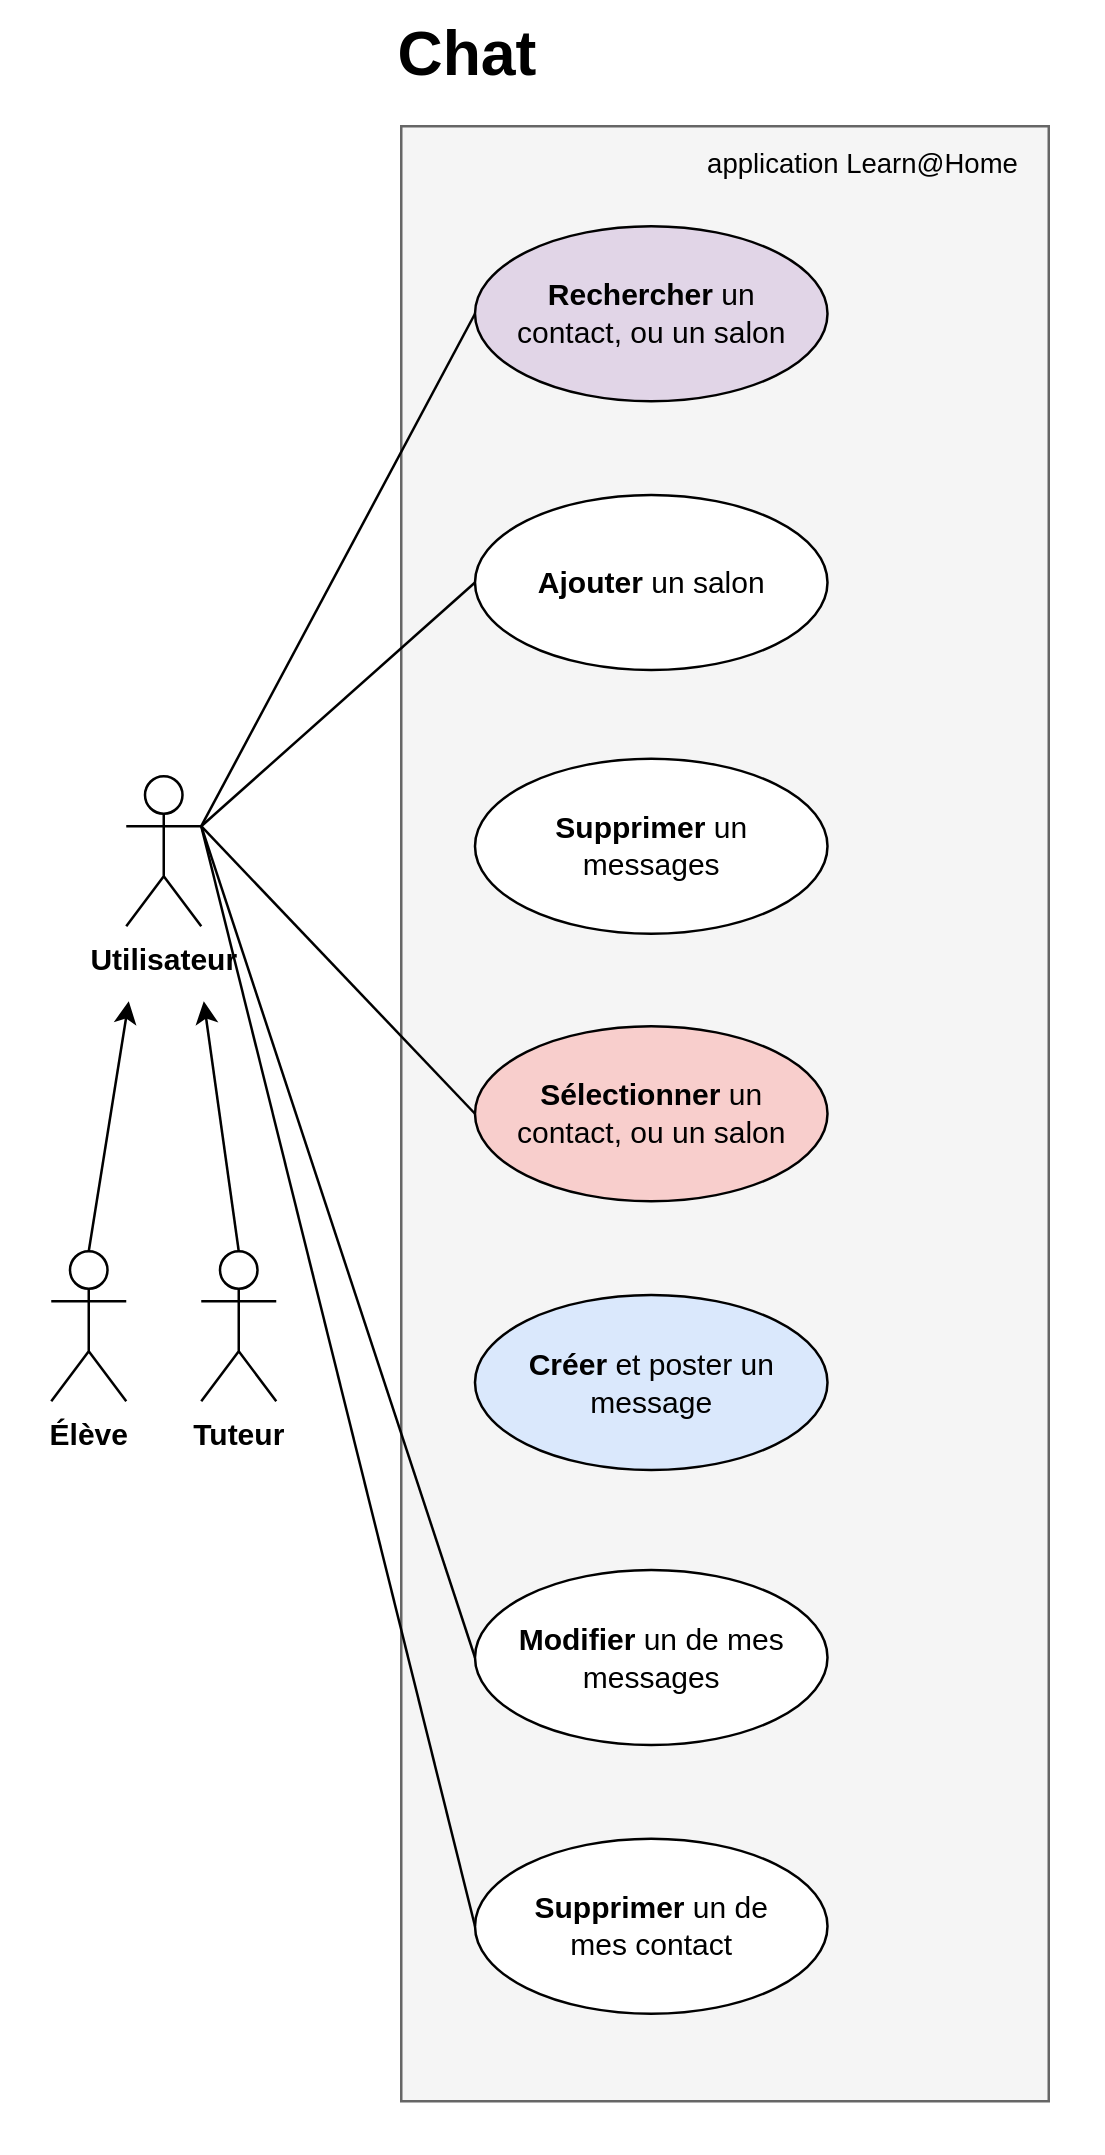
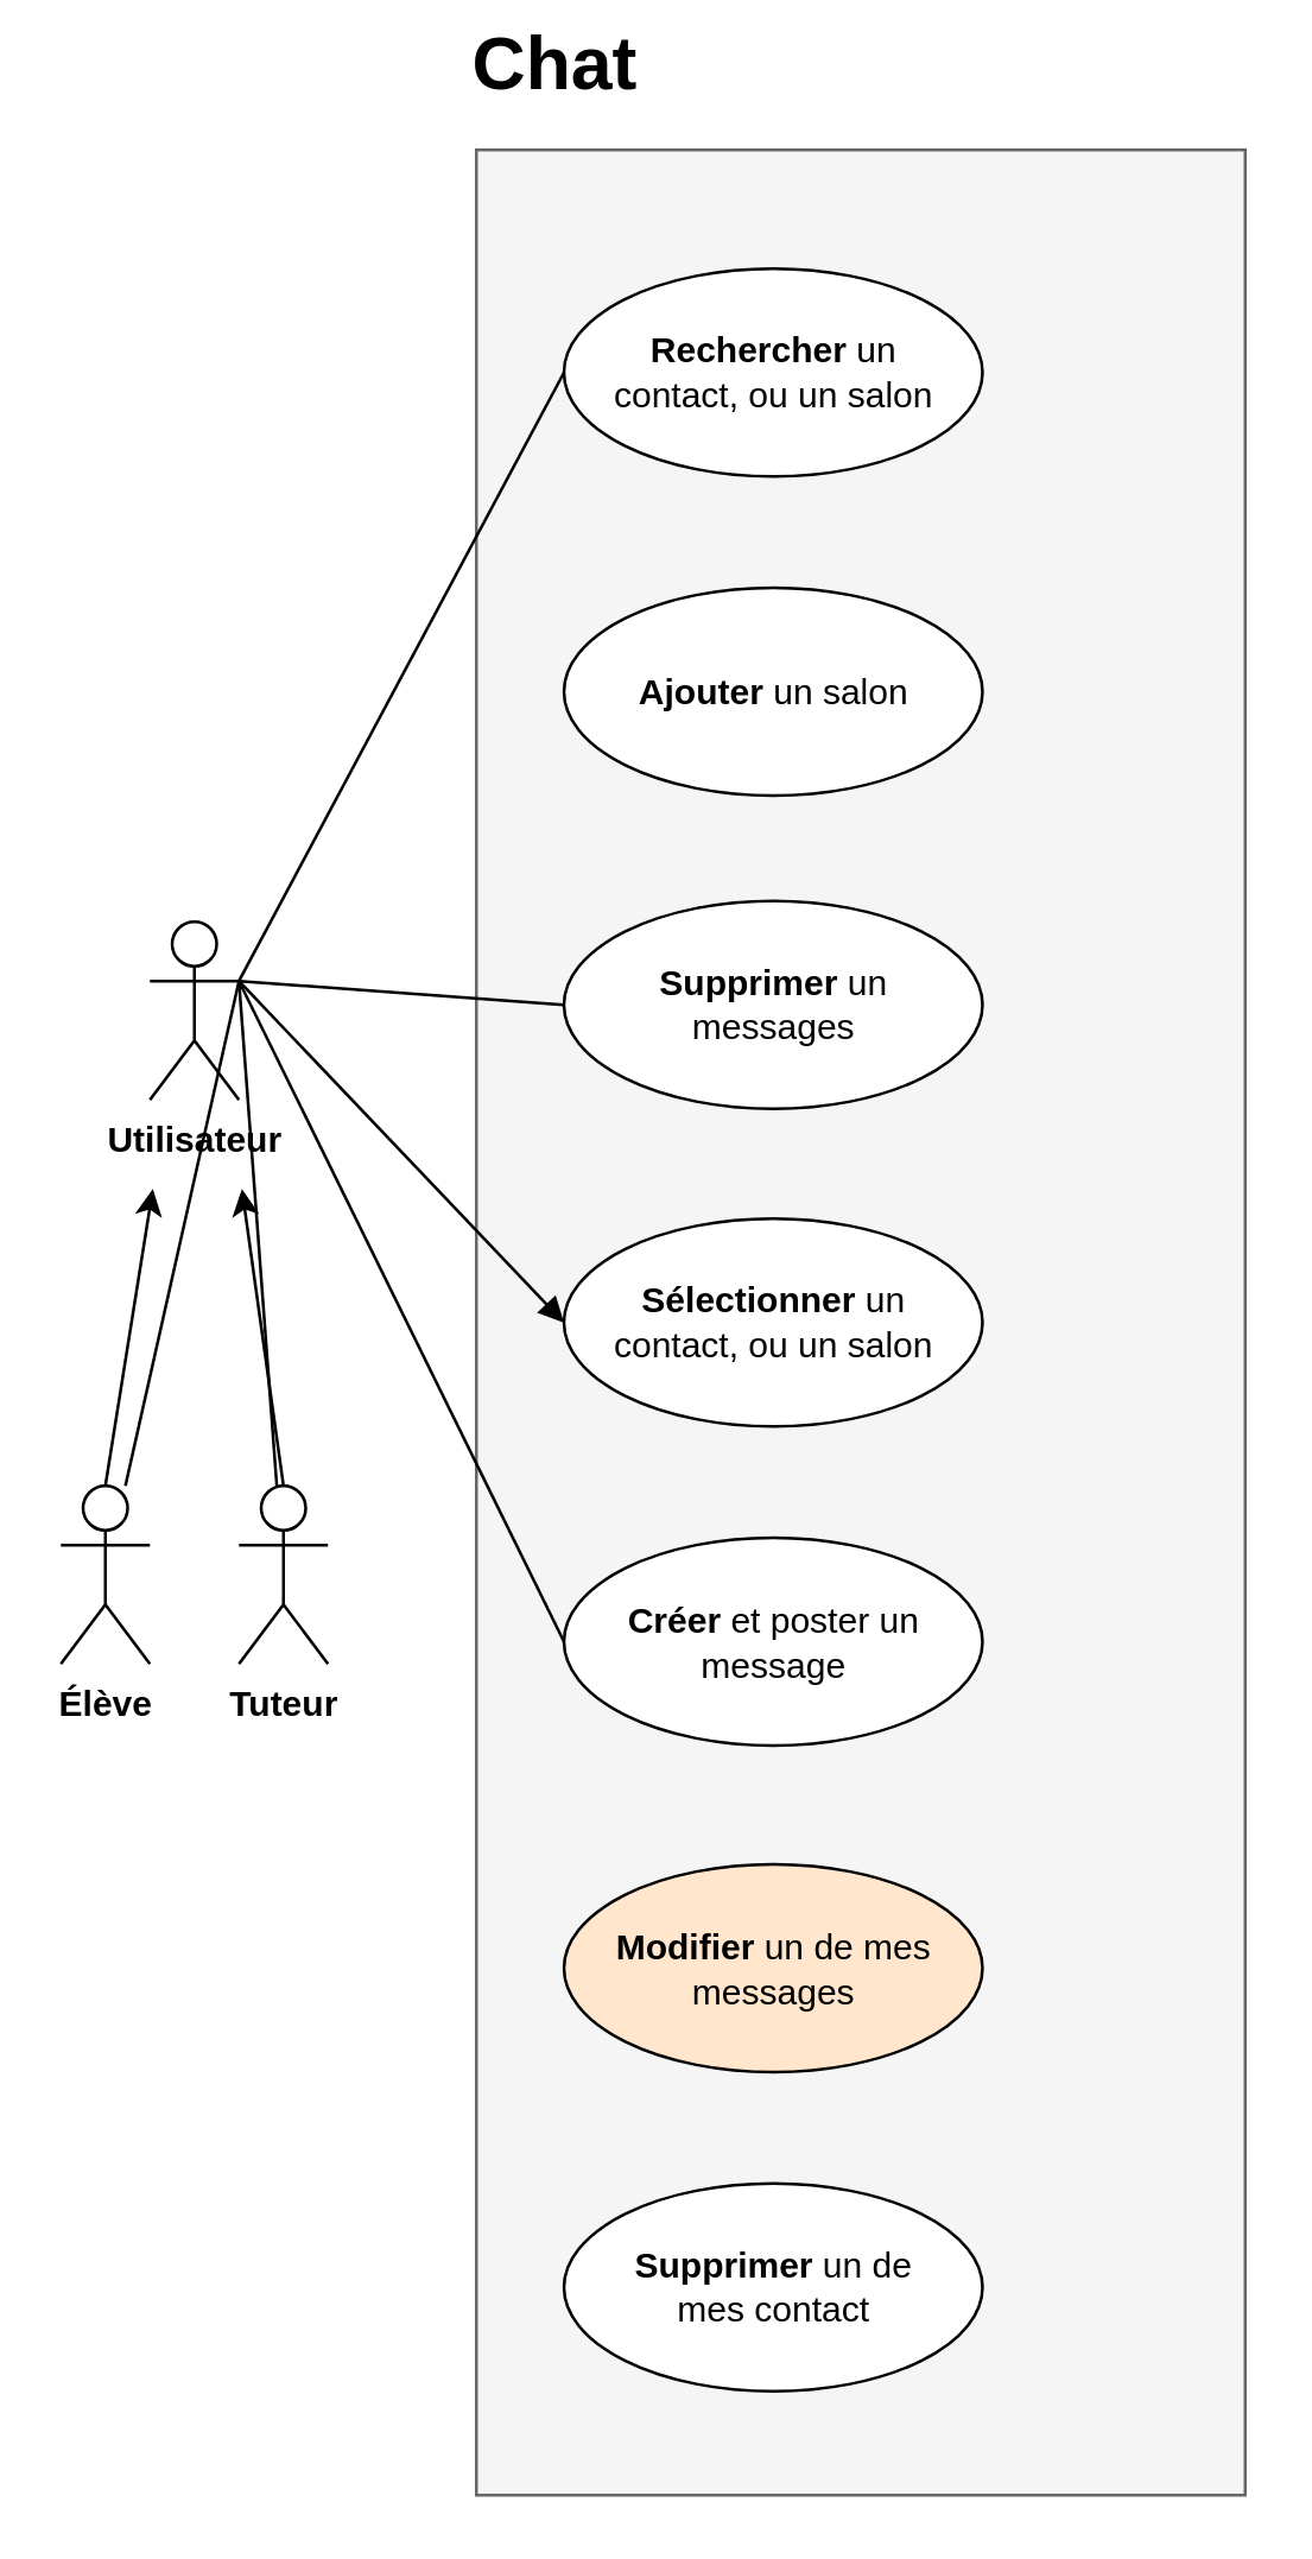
  <mxCell id="0" />
  <mxCell id="1" parent="0" />
  <mxCell id="2" value="&lt;b&gt;Utilisateur&lt;/b&gt;" style="shape=umlActor;verticalLabelPosition=bottom;verticalAlign=top;html=1;" parent="1" vertex="1"><mxGeometry x="50" y="310" width="30" height="60" as="geometry" /></mxCell>
  <mxCell id="3" value="" style="rounded=0;whiteSpace=wrap;html=1;fontSize=12;fillColor=#f5f5f5;strokeColor=#666666;fontColor=#333333;" parent="1" vertex="1"><mxGeometry x="160" y="50" width="259" height="790" as="geometry" /></mxCell>
  <mxCell id="4" value="&lt;b&gt;Supprimer&lt;/b&gt; un de mes contact" style="ellipse;whiteSpace=wrap;html=1;fontSize=12;spacingLeft=10;spacingRight=10;spacing=5;" parent="1" vertex="1"><mxGeometry x="189.5" y="735" width="141" height="70" as="geometry" /></mxCell>
- <mxCell id="5" value="&lt;b&gt;Créer &lt;/b&gt;et poster un message" style="ellipse;whiteSpace=wrap;html=1;fontSize=12;spacingRight=10;spacingLeft=10;spacing=5;fillColor=#dae8fc;" parent="1" vertex="1"><mxGeometry x="189.5" y="517.5" width="141" height="70" as="geometry" /></mxCell>
- <mxCell id="6" value="&lt;b&gt;Sélectionner &lt;/b&gt;un contact, ou un salon" style="ellipse;fontSize=12;verticalAlign=middle;labelPosition=center;verticalLabelPosition=middle;align=center;whiteSpace=wrap;html=1;spacingRight=10;spacingLeft=10;spacing=5;fillColor=#f8cecc;" parent="1" vertex="1"><mxGeometry x="189.5" y="410" width="141" height="70" as="geometry" /></mxCell>
- <mxCell id="7" value="" style="endArrow=none;html=1;fontSize=12;entryX=0;entryY=0.5;entryDx=0;entryDy=0;exitX=1;exitY=0.333;exitDx=0;exitDy=0;exitPerimeter=0;" parent="1" source="2" target="12" edge="1"><mxGeometry width="50" height="50" relative="1" as="geometry"><mxPoint x="80" y="389" as="sourcePoint" /><mxPoint x="180" y="349" as="targetPoint" /></mxGeometry></mxCell>
- <mxCell id="8" value="" style="endArrow=none;html=1;fontSize=12;entryX=0;entryY=0.5;entryDx=0;entryDy=0;exitX=1;exitY=0.333;exitDx=0;exitDy=0;exitPerimeter=0;" parent="1" source="2" target="4" edge="1"><mxGeometry width="50" height="50" relative="1" as="geometry"><mxPoint x="80" y="389" as="sourcePoint" /><mxPoint x="150" y="419" as="targetPoint" /></mxGeometry></mxCell>
- <mxCell id="10" value="" style="endArrow=none;html=1;fontSize=12;entryX=0;entryY=0.5;entryDx=0;entryDy=0;exitX=1;exitY=0.333;exitDx=0;exitDy=0;exitPerimeter=0;" parent="1" source="2" target="6" edge="1"><mxGeometry width="50" height="50" relative="1" as="geometry"><mxPoint x="81" y="589" as="sourcePoint" /><mxPoint x="180" y="539" as="targetPoint" /></mxGeometry></mxCell>
+ <mxCell id="5" value="&lt;b&gt;Créer &lt;/b&gt;et poster un message" style="ellipse;whiteSpace=wrap;html=1;fontSize=12;spacingRight=10;spacingLeft=10;spacing=5;" parent="1" vertex="1"><mxGeometry x="189.5" y="517.5" width="141" height="70" as="geometry" /></mxCell>
+ <mxCell id="6" value="&lt;b&gt;Sélectionner &lt;/b&gt;un contact, ou un salon" style="ellipse;fontSize=12;verticalAlign=middle;labelPosition=center;verticalLabelPosition=middle;align=center;whiteSpace=wrap;html=1;spacingRight=10;spacingLeft=10;spacing=5;" parent="1" vertex="1"><mxGeometry x="189.5" y="410" width="141" height="70" as="geometry" /></mxCell>
+ <mxCell id="8" value="" style="endArrow=none;html=1;fontSize=12;exitX=1;exitY=0.333;exitDx=0;exitDy=0;exitPerimeter=0;" parent="1" source="2" target="20" edge="1"><mxGeometry width="50" height="50" relative="1" as="geometry"><mxPoint x="80" y="389" as="sourcePoint" /><mxPoint x="150" y="419" as="targetPoint" /></mxGeometry></mxCell>
+ <mxCell id="9" value="" style="endArrow=none;html=1;fontSize=12;entryX=0;entryY=0.5;entryDx=0;entryDy=0;exitX=1;exitY=0.333;exitDx=0;exitDy=0;exitPerimeter=0;" parent="1" source="2" target="5" edge="1"><mxGeometry width="50" height="50" relative="1" as="geometry"><mxPoint x="80" y="389" as="sourcePoint" /><mxPoint x="190" y="469" as="targetPoint" /></mxGeometry></mxCell>
+ <mxCell id="10" value="" style="endArrow=block;html=1;fontSize=12;entryX=0;entryY=0.5;entryDx=0;entryDy=0;exitX=1;exitY=0.333;exitDx=0;exitDy=0;exitPerimeter=0;" parent="1" source="2" target="6" edge="1"><mxGeometry width="50" height="50" relative="1" as="geometry"><mxPoint x="81" y="589" as="sourcePoint" /><mxPoint x="180" y="539" as="targetPoint" /></mxGeometry></mxCell>
  <mxCell id="11" value="&lt;font size=&quot;1&quot;&gt;&lt;b style=&quot;font-size: 25px&quot;&gt;Chat&lt;/b&gt;&lt;/font&gt;" style="text;html=1;strokeColor=none;fillColor=none;spacing=5;spacingTop=-20;whiteSpace=wrap;overflow=hidden;rounded=0;fontSize=12;verticalAlign=middle;" parent="1" vertex="1"><mxGeometry x="154" y="20" width="265" height="20" as="geometry" /></mxCell>
- <mxCell id="12" value="&lt;b&gt;Modifier&lt;/b&gt; un de mes messages" style="ellipse;whiteSpace=wrap;html=1;fontSize=12;spacingRight=10;spacingLeft=10;spacing=5;" parent="1" vertex="1"><mxGeometry x="189.5" y="627.5" width="141" height="70" as="geometry" /></mxCell>
- <mxCell id="13" value="&lt;b&gt;Rechercher &lt;/b&gt;un contact, ou un salon" style="ellipse;fontSize=12;verticalAlign=middle;labelPosition=center;verticalLabelPosition=middle;align=center;whiteSpace=wrap;html=1;spacingRight=10;spacingLeft=10;spacing=5;fillColor=#e1d5e7;" parent="1" vertex="1"><mxGeometry x="189.5" y="90" width="141" height="70" as="geometry" /></mxCell>
+ <mxCell id="12" value="&lt;b&gt;Modifier&lt;/b&gt; un de mes messages" style="ellipse;whiteSpace=wrap;html=1;fontSize=12;spacingRight=10;spacingLeft=10;spacing=5;fillColor=#ffe6cc;" parent="1" vertex="1"><mxGeometry x="189.5" y="627.5" width="141" height="70" as="geometry" /></mxCell>
+ <mxCell id="13" value="&lt;b&gt;Rechercher &lt;/b&gt;un contact, ou un salon" style="ellipse;fontSize=12;verticalAlign=middle;labelPosition=center;verticalLabelPosition=middle;align=center;whiteSpace=wrap;html=1;spacingRight=10;spacingLeft=10;spacing=5;" parent="1" vertex="1"><mxGeometry x="189.5" y="90" width="141" height="70" as="geometry" /></mxCell>
  <mxCell id="14" value="" style="endArrow=none;html=1;entryX=0;entryY=0.5;entryDx=0;entryDy=0;exitX=1;exitY=0.333;exitDx=0;exitDy=0;exitPerimeter=0;" parent="1" source="2" target="13" edge="1"><mxGeometry width="50" height="50" relative="1" as="geometry"><mxPoint x="20" y="200" as="sourcePoint" /><mxPoint x="70" y="150" as="targetPoint" /></mxGeometry></mxCell>
  <mxCell id="15" value="&lt;b&gt;Ajouter &lt;/b&gt;un salon" style="ellipse;whiteSpace=wrap;html=1;fontSize=12;spacingLeft=10;spacingRight=10;spacing=5;" parent="1" vertex="1"><mxGeometry x="189.5" y="197.5" width="141" height="70" as="geometry" /></mxCell>
  <mxCell id="16" value="&lt;b&gt;Supprimer &lt;/b&gt;un messages" style="ellipse;whiteSpace=wrap;html=1;fontSize=12;spacingLeft=10;spacingRight=10;spacing=5;" parent="1" vertex="1"><mxGeometry x="189.5" y="303" width="141" height="70" as="geometry" /></mxCell>
- <mxCell id="17" value="" style="endArrow=none;html=1;entryX=0;entryY=0.5;entryDx=0;entryDy=0;exitX=1;exitY=0.333;exitDx=0;exitDy=0;exitPerimeter=0;" parent="1" source="2" target="15" edge="1"><mxGeometry width="50" height="50" relative="1" as="geometry"><mxPoint x="0" y="220" as="sourcePoint" /><mxPoint x="50" y="170" as="targetPoint" /></mxGeometry></mxCell>
+ <mxCell id="17" value="" style="endArrow=none;html=1;exitX=1;exitY=0.333;exitDx=0;exitDy=0;exitPerimeter=0;" parent="1" source="2" target="19" edge="1"><mxGeometry width="50" height="50" relative="1" as="geometry"><mxPoint x="0" y="220" as="sourcePoint" /><mxPoint x="50" y="170" as="targetPoint" /></mxGeometry></mxCell>
+ <mxCell id="18" value="" style="endArrow=none;html=1;entryX=0;entryY=0.5;entryDx=0;entryDy=0;exitX=1;exitY=0.333;exitDx=0;exitDy=0;exitPerimeter=0;" parent="1" source="2" target="16" edge="1"><mxGeometry width="50" height="50" relative="1" as="geometry"><mxPoint x="-120" y="430" as="sourcePoint" /><mxPoint x="-70" y="380" as="targetPoint" /></mxGeometry></mxCell>
  <mxCell id="19" value="&lt;b&gt;&lt;span&gt;É&lt;/span&gt;lève&lt;/b&gt;" style="shape=umlActor;verticalLabelPosition=bottom;verticalAlign=top;html=1;fontSize=12;labelBorderColor=none;" parent="1" vertex="1"><mxGeometry x="20" y="500" width="30" height="60" as="geometry" /></mxCell>
  <mxCell id="20" value="&lt;b&gt;Tuteur&lt;/b&gt;" style="shape=umlActor;verticalLabelPosition=bottom;verticalAlign=top;html=1;" parent="1" vertex="1"><mxGeometry x="80" y="500" width="30" height="60" as="geometry" /></mxCell>
  <mxCell id="21" value="" style="endArrow=classic;html=1;exitX=0.5;exitY=0;exitDx=0;exitDy=0;exitPerimeter=0;" parent="1" source="19" edge="1"><mxGeometry width="50" height="50" relative="1" as="geometry"><mxPoint x="20" y="470" as="sourcePoint" /><mxPoint x="51" y="400" as="targetPoint" /></mxGeometry></mxCell>
  <mxCell id="22" value="" style="endArrow=classic;html=1;exitX=0.5;exitY=0;exitDx=0;exitDy=0;exitPerimeter=0;" parent="1" source="20" edge="1"><mxGeometry width="50" height="50" relative="1" as="geometry"><mxPoint x="61" y="490" as="sourcePoint" /><mxPoint x="81" y="400" as="targetPoint" /></mxGeometry></mxCell>
- <mxCell id="23" value="&lt;font style=&quot;font-size: 11px&quot;&gt;application Learn@Home&lt;/font&gt;" style="text;html=1;strokeColor=none;fillColor=none;align=center;verticalAlign=middle;whiteSpace=wrap;rounded=0;" vertex="1" parent="1"><mxGeometry x="270" y="50" width="150" height="30" as="geometry" /></mxCell>
